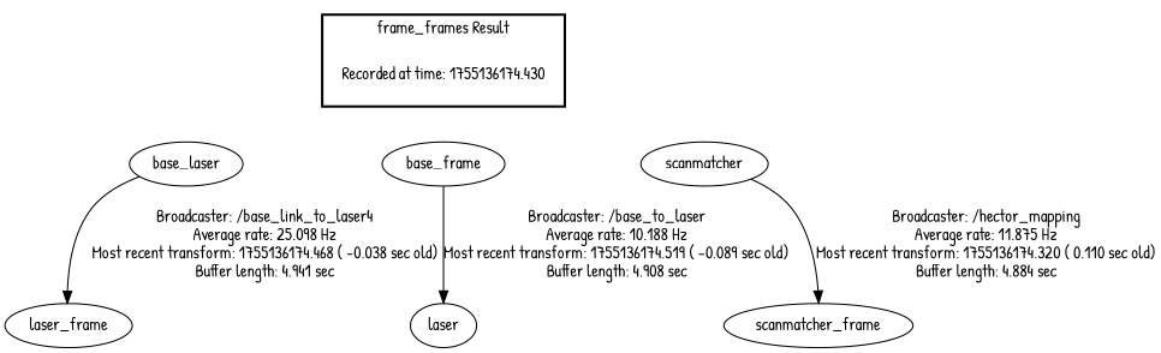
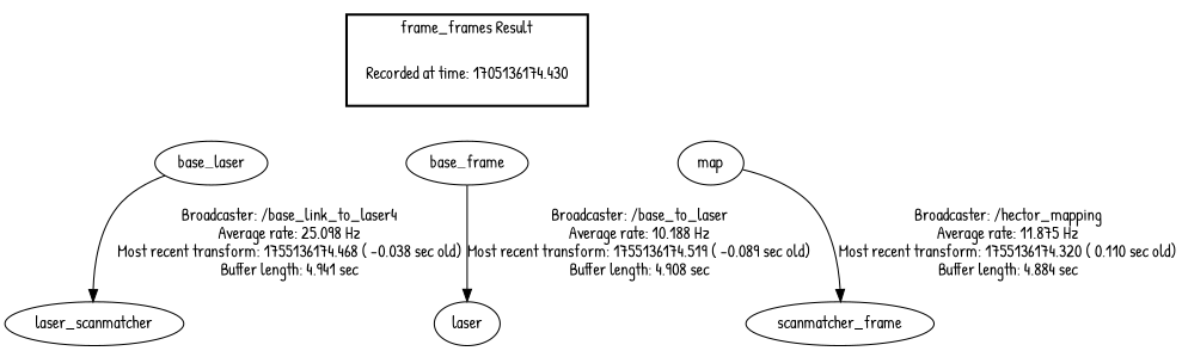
  digraph {
    fontname="Patrick Hand"
    node [fontname="Patrick Hand"]
    edge [fontname="Patrick Hand"]
-   "Recorded at time: 1755136174.430" [shape=plaintext]
+   "Recorded at time: 1755136174.430" [shape=plaintext label="Recorded at time: 1705136174.430"]
    n2 [label=base_laser]
    base_frame
-   map [label=scanmatcher]
-   laser_frame
+   map
+   laser_frame [label=laser_scanmatcher]
    laser
    scanmatcher_frame
    subgraph cluster_1 {
      color=black
      label="frame_frames Result"
      style=bold
      "Recorded at time: 1755136174.430"
    }
    "Recorded at time: 1755136174.430" -> n2 [style=invis]
    "Recorded at time: 1755136174.430" -> base_frame [style=invis]
    "Recorded at time: 1755136174.430" -> map [style=invis]
    n2 -> laser_frame [label="Broadcaster: /base_link_to_laser4\nAverage rate: 25.098 Hz\nMost recent transform: 1755136174.468 ( -0.038 sec old)\nBuffer length: 4.941 sec\n"]
    base_frame -> laser [label="Broadcaster: /base_to_laser\nAverage rate: 10.188 Hz\nMost recent transform: 1755136174.519 ( -0.089 sec old)\nBuffer length: 4.908 sec\n"]
    map -> scanmatcher_frame [label="Broadcaster: /hector_mapping\nAverage rate: 11.875 Hz\nMost recent transform: 1755136174.320 ( 0.110 sec old)\nBuffer length: 4.884 sec\n"]
  }
